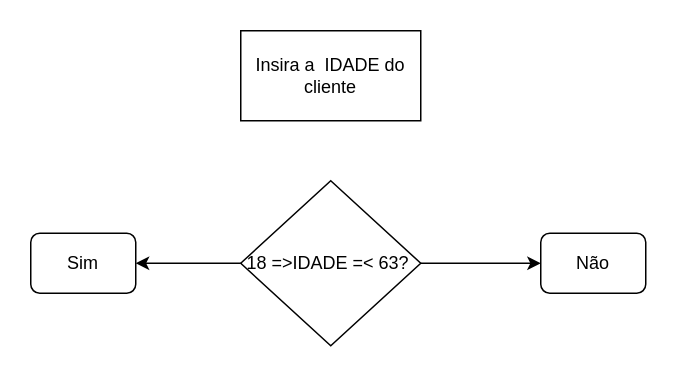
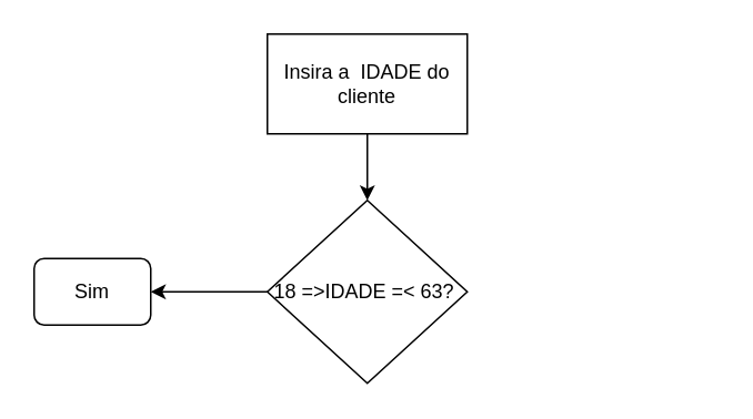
  <mxCell id="0" />
  <mxCell id="1" parent="0" />
+ <mxCell id="2" value="" style="edgeStyle=orthogonalEdgeStyle;rounded=0;orthogonalLoop=1;jettySize=auto;html=1;" edge="1" parent="1" source="3" target="6"><mxGeometry relative="1" as="geometry" /></mxCell>
  <mxCell id="3" value="Insira a&amp;nbsp; IDADE do cliente" style="rounded=0;whiteSpace=wrap;html=1;" vertex="1" parent="1"><mxGeometry x="160" y="20" width="120" height="60" as="geometry" /></mxCell>
  <mxCell id="4" value="" style="edgeStyle=orthogonalEdgeStyle;rounded=0;orthogonalLoop=1;jettySize=auto;html=1;" edge="1" parent="1" source="6" target="7"><mxGeometry relative="1" as="geometry" /></mxCell>
- <mxCell id="5" value="" style="edgeStyle=orthogonalEdgeStyle;rounded=0;orthogonalLoop=1;jettySize=auto;html=1;" edge="1" parent="1" source="6" target="8"><mxGeometry relative="1" as="geometry" /></mxCell>
  <mxCell id="6" value="18 =&amp;gt;IDADE =&amp;lt; 63?&amp;nbsp;" style="rhombus;whiteSpace=wrap;html=1;" vertex="1" parent="1"><mxGeometry x="160" y="120" width="120" height="110" as="geometry" /></mxCell>
  <mxCell id="7" value="Sim" style="rounded=1;whiteSpace=wrap;html=1;" vertex="1" parent="1"><mxGeometry x="20" y="155" width="70" height="40" as="geometry" /></mxCell>
- <mxCell id="8" value="Não" style="rounded=1;whiteSpace=wrap;html=1;" vertex="1" parent="1"><mxGeometry x="360" y="155" width="70" height="40" as="geometry" /></mxCell>
